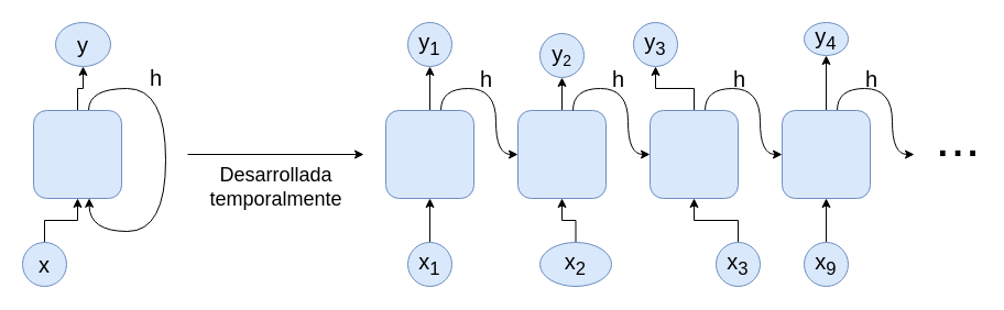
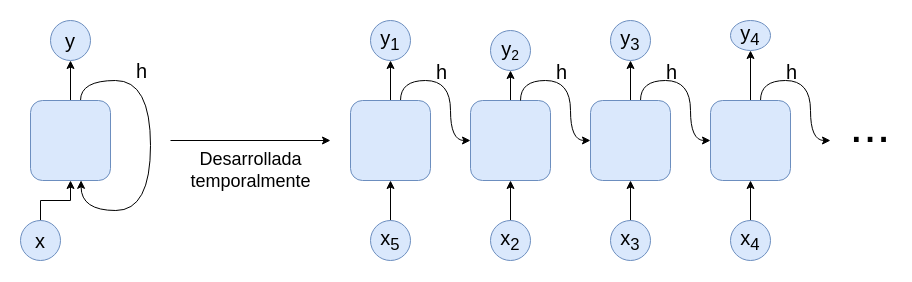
  <mxCell id="0" />
  <mxCell id="1" parent="0" />
  <mxCell id="2" style="edgeStyle=orthogonalEdgeStyle;rounded=0;orthogonalLoop=1;jettySize=auto;html=1;entryX=0.5;entryY=1;entryDx=0;entryDy=0;" edge="1" parent="1" source="5" target="8"><mxGeometry relative="1" as="geometry" /></mxCell>
  <mxCell id="3" style="edgeStyle=orthogonalEdgeStyle;rounded=0;orthogonalLoop=1;jettySize=auto;html=1;entryX=0.632;entryY=0.998;entryDx=0;entryDy=0;curved=1;entryPerimeter=0;" edge="1" parent="1" source="5" target="5"><mxGeometry relative="1" as="geometry"><mxPoint x="70" y="210" as="targetPoint" /><Array as="points"><mxPoint x="80" y="80" /><mxPoint x="150" y="80" /><mxPoint x="150" y="210" /><mxPoint x="81" y="210" /><mxPoint x="81" y="180" /></Array></mxGeometry></mxCell>
  <mxCell id="4" value="&lt;font style=&quot;font-size: 20px&quot;&gt;h&lt;/font&gt;" style="edgeLabel;html=1;align=center;verticalAlign=middle;resizable=0;points=[];labelBackgroundColor=none;" vertex="1" connectable="0" parent="3"><mxGeometry x="-0.322" y="-12" relative="1" as="geometry"><mxPoint x="2" y="-28.33" as="offset" /></mxGeometry></mxCell>
  <mxCell id="5" value="" style="rounded=1;whiteSpace=wrap;html=1;fillColor=#dae8fc;strokeColor=#6c8ebf;" vertex="1" parent="1"><mxGeometry x="30" y="100" width="80" height="80" as="geometry" /></mxCell>
  <mxCell id="6" style="edgeStyle=orthogonalEdgeStyle;rounded=0;orthogonalLoop=1;jettySize=auto;html=1;entryX=0.5;entryY=1;entryDx=0;entryDy=0;" edge="1" parent="1" source="7" target="5"><mxGeometry relative="1" as="geometry" /></mxCell>
  <mxCell id="7" value="&lt;font style=&quot;font-size: 20px&quot;&gt;x&lt;/font&gt;" style="ellipse;whiteSpace=wrap;html=1;fillColor=#dae8fc;strokeColor=#6c8ebf;" vertex="1" parent="1"><mxGeometry x="20" y="220" width="40" height="40" as="geometry" /></mxCell>
- <mxCell id="8" value="&lt;font style=&quot;font-size: 20px&quot;&gt;y&lt;/font&gt;" style="ellipse;whiteSpace=wrap;html=1;fillColor=#dae8fc;strokeColor=#6c8ebf;" vertex="1" parent="1"><mxGeometry x="50" y="20" width="50" height="40" as="geometry" /></mxCell>
+ <mxCell id="8" value="&lt;font style=&quot;font-size: 20px&quot;&gt;y&lt;/font&gt;" style="ellipse;whiteSpace=wrap;html=1;fillColor=#dae8fc;strokeColor=#6c8ebf;" vertex="1" parent="1"><mxGeometry x="50" y="20" width="40" height="40" as="geometry" /></mxCell>
  <mxCell id="9" value="" style="endArrow=classic;html=1;" edge="1" parent="1"><mxGeometry width="50" height="50" relative="1" as="geometry"><mxPoint x="170" y="140" as="sourcePoint" /><mxPoint x="330" y="140" as="targetPoint" /></mxGeometry></mxCell>
  <mxCell id="10" style="edgeStyle=orthogonalEdgeStyle;rounded=0;orthogonalLoop=1;jettySize=auto;html=1;entryX=0.5;entryY=1;entryDx=0;entryDy=0;" edge="1" parent="1" source="12" target="15"><mxGeometry relative="1" as="geometry" /></mxCell>
  <mxCell id="11" style="edgeStyle=orthogonalEdgeStyle;rounded=0;orthogonalLoop=1;jettySize=auto;html=1;curved=1;" edge="1" parent="1" source="12"><mxGeometry relative="1" as="geometry"><mxPoint x="470" y="140" as="targetPoint" /><Array as="points"><mxPoint x="400" y="80" /><mxPoint x="450" y="80" /><mxPoint x="450" y="140" /></Array></mxGeometry></mxCell>
  <mxCell id="12" value="" style="rounded=1;whiteSpace=wrap;html=1;fillColor=#dae8fc;strokeColor=#6c8ebf;" vertex="1" parent="1"><mxGeometry x="350" y="100" width="80" height="80" as="geometry" /></mxCell>
  <mxCell id="13" style="edgeStyle=orthogonalEdgeStyle;rounded=0;orthogonalLoop=1;jettySize=auto;html=1;entryX=0.5;entryY=1;entryDx=0;entryDy=0;" edge="1" parent="1" source="14" target="12"><mxGeometry relative="1" as="geometry" /></mxCell>
- <mxCell id="14" value="&lt;font style=&quot;font-size: 20px&quot;&gt;x&lt;sub&gt;1&lt;/sub&gt;&lt;/font&gt;" style="ellipse;whiteSpace=wrap;html=1;fillColor=#dae8fc;strokeColor=#6c8ebf;" vertex="1" parent="1"><mxGeometry x="370" y="220" width="40" height="40" as="geometry" /></mxCell>
+ <mxCell id="14" value="&lt;font style=&quot;font-size: 20px&quot;&gt;x&lt;sub&gt;5&lt;/sub&gt;&lt;/font&gt;" style="ellipse;whiteSpace=wrap;html=1;fillColor=#dae8fc;strokeColor=#6c8ebf;" vertex="1" parent="1"><mxGeometry x="370" y="220" width="40" height="40" as="geometry" /></mxCell>
  <mxCell id="15" value="&lt;font style=&quot;font-size: 20px&quot;&gt;y&lt;sub&gt;1&lt;/sub&gt;&lt;/font&gt;" style="ellipse;whiteSpace=wrap;html=1;fillColor=#dae8fc;strokeColor=#6c8ebf;" vertex="1" parent="1"><mxGeometry x="370" y="20" width="40" height="40" as="geometry" /></mxCell>
  <mxCell id="16" style="edgeStyle=orthogonalEdgeStyle;rounded=0;orthogonalLoop=1;jettySize=auto;html=1;entryX=0.5;entryY=1;entryDx=0;entryDy=0;" edge="1" parent="1" source="17" target="20"><mxGeometry relative="1" as="geometry" /></mxCell>
  <mxCell id="17" value="" style="rounded=1;whiteSpace=wrap;html=1;fillColor=#dae8fc;strokeColor=#6c8ebf;" vertex="1" parent="1"><mxGeometry x="470" y="100" width="80" height="80" as="geometry" /></mxCell>
  <mxCell id="18" style="edgeStyle=orthogonalEdgeStyle;rounded=0;orthogonalLoop=1;jettySize=auto;html=1;entryX=0.5;entryY=1;entryDx=0;entryDy=0;" edge="1" parent="1" source="19" target="17"><mxGeometry relative="1" as="geometry" /></mxCell>
- <mxCell id="19" value="&lt;font style=&quot;font-size: 20px&quot;&gt;x&lt;sub&gt;2&lt;/sub&gt;&lt;/font&gt;" style="ellipse;whiteSpace=wrap;html=1;fillColor=#dae8fc;strokeColor=#6c8ebf;" vertex="1" parent="1"><mxGeometry x="490" y="220" width="65" height="40" as="geometry" /></mxCell>
+ <mxCell id="19" value="&lt;font style=&quot;font-size: 20px&quot;&gt;x&lt;sub&gt;2&lt;/sub&gt;&lt;/font&gt;" style="ellipse;whiteSpace=wrap;html=1;fillColor=#dae8fc;strokeColor=#6c8ebf;" vertex="1" parent="1"><mxGeometry x="490" y="220" width="40" height="40" as="geometry" /></mxCell>
  <mxCell id="20" value="&lt;font style=&quot;font-size: 20px&quot;&gt;y&lt;/font&gt;&lt;font style=&quot;font-size: 16.667px&quot;&gt;&lt;sub&gt;2&lt;/sub&gt;&lt;/font&gt;" style="ellipse;whiteSpace=wrap;html=1;fillColor=#dae8fc;strokeColor=#6c8ebf;" vertex="1" parent="1"><mxGeometry x="490" y="30" width="40" height="40" as="geometry" /></mxCell>
  <mxCell id="21" style="edgeStyle=orthogonalEdgeStyle;rounded=0;orthogonalLoop=1;jettySize=auto;html=1;curved=1;" edge="1" parent="1"><mxGeometry relative="1" as="geometry"><mxPoint x="589.97" y="139.97" as="targetPoint" /><Array as="points"><mxPoint x="519.97" y="79.97" /><mxPoint x="569.97" y="79.97" /><mxPoint x="569.97" y="139.97" /></Array><mxPoint x="520.004" y="99.97" as="sourcePoint" /></mxGeometry></mxCell>
  <mxCell id="22" style="edgeStyle=orthogonalEdgeStyle;rounded=0;orthogonalLoop=1;jettySize=auto;html=1;entryX=0.5;entryY=1;entryDx=0;entryDy=0;" edge="1" parent="1" source="24" target="27"><mxGeometry relative="1" as="geometry" /></mxCell>
  <mxCell id="23" style="edgeStyle=orthogonalEdgeStyle;rounded=0;orthogonalLoop=1;jettySize=auto;html=1;curved=1;" edge="1" parent="1" source="24"><mxGeometry relative="1" as="geometry"><mxPoint x="710" y="140" as="targetPoint" /><Array as="points"><mxPoint x="640" y="80" /><mxPoint x="690" y="80" /><mxPoint x="690" y="140" /></Array></mxGeometry></mxCell>
  <mxCell id="24" value="" style="rounded=1;whiteSpace=wrap;html=1;fillColor=#dae8fc;strokeColor=#6c8ebf;" vertex="1" parent="1"><mxGeometry x="590" y="100" width="80" height="80" as="geometry" /></mxCell>
  <mxCell id="25" style="edgeStyle=orthogonalEdgeStyle;rounded=0;orthogonalLoop=1;jettySize=auto;html=1;entryX=0.5;entryY=1;entryDx=0;entryDy=0;" edge="1" parent="1" source="26" target="24"><mxGeometry relative="1" as="geometry" /></mxCell>
- <mxCell id="26" value="&lt;font style=&quot;font-size: 20px&quot;&gt;x&lt;sub&gt;3&lt;/sub&gt;&lt;/font&gt;" style="ellipse;whiteSpace=wrap;html=1;fillColor=#dae8fc;strokeColor=#6c8ebf;" vertex="1" parent="1"><mxGeometry x="650" y="220" width="40" height="40" as="geometry" /></mxCell>
- <mxCell id="27" value="&lt;font style=&quot;font-size: 20px&quot;&gt;y&lt;sub&gt;3&lt;/sub&gt;&lt;/font&gt;" style="ellipse;whiteSpace=wrap;html=1;fillColor=#dae8fc;strokeColor=#6c8ebf;" vertex="1" parent="1"><mxGeometry x="575" y="20" width="40" height="40" as="geometry" /></mxCell>
+ <mxCell id="26" value="&lt;font style=&quot;font-size: 20px&quot;&gt;x&lt;sub&gt;3&lt;/sub&gt;&lt;/font&gt;" style="ellipse;whiteSpace=wrap;html=1;fillColor=#dae8fc;strokeColor=#6c8ebf;" vertex="1" parent="1"><mxGeometry x="610" y="220" width="40" height="40" as="geometry" /></mxCell>
+ <mxCell id="27" value="&lt;font style=&quot;font-size: 20px&quot;&gt;y&lt;sub&gt;3&lt;/sub&gt;&lt;/font&gt;" style="ellipse;whiteSpace=wrap;html=1;fillColor=#dae8fc;strokeColor=#6c8ebf;" vertex="1" parent="1"><mxGeometry x="610" y="20" width="40" height="40" as="geometry" /></mxCell>
  <mxCell id="28" style="edgeStyle=orthogonalEdgeStyle;rounded=0;orthogonalLoop=1;jettySize=auto;html=1;entryX=0.5;entryY=1;entryDx=0;entryDy=0;" edge="1" parent="1" source="30" target="33"><mxGeometry relative="1" as="geometry" /></mxCell>
  <mxCell id="29" style="edgeStyle=orthogonalEdgeStyle;rounded=0;orthogonalLoop=1;jettySize=auto;html=1;curved=1;" edge="1" parent="1" source="30"><mxGeometry relative="1" as="geometry"><mxPoint x="830" y="140" as="targetPoint" /><Array as="points"><mxPoint x="760" y="80" /><mxPoint x="810" y="80" /><mxPoint x="810" y="140" /></Array></mxGeometry></mxCell>
  <mxCell id="30" value="" style="rounded=1;whiteSpace=wrap;html=1;fillColor=#dae8fc;strokeColor=#6c8ebf;" vertex="1" parent="1"><mxGeometry x="710" y="100" width="80" height="80" as="geometry" /></mxCell>
  <mxCell id="31" style="edgeStyle=orthogonalEdgeStyle;rounded=0;orthogonalLoop=1;jettySize=auto;html=1;entryX=0.5;entryY=1;entryDx=0;entryDy=0;" edge="1" parent="1" source="32" target="30"><mxGeometry relative="1" as="geometry" /></mxCell>
- <mxCell id="32" value="&lt;font style=&quot;font-size: 20px&quot;&gt;x&lt;sub&gt;9&lt;/sub&gt;&lt;/font&gt;" style="ellipse;whiteSpace=wrap;html=1;fillColor=#dae8fc;strokeColor=#6c8ebf;" vertex="1" parent="1"><mxGeometry x="730" y="220" width="40" height="40" as="geometry" /></mxCell>
+ <mxCell id="32" value="&lt;font style=&quot;font-size: 20px&quot;&gt;x&lt;sub&gt;4&lt;/sub&gt;&lt;/font&gt;" style="ellipse;whiteSpace=wrap;html=1;fillColor=#dae8fc;strokeColor=#6c8ebf;" vertex="1" parent="1"><mxGeometry x="730" y="220" width="40" height="40" as="geometry" /></mxCell>
  <mxCell id="33" value="&lt;font style=&quot;font-size: 20px&quot;&gt;y&lt;sub&gt;4&lt;/sub&gt;&lt;/font&gt;" style="ellipse;whiteSpace=wrap;html=1;fillColor=#dae8fc;strokeColor=#6c8ebf;" vertex="1" parent="1"><mxGeometry x="730" y="20" width="40" height="30" as="geometry" /></mxCell>
  <mxCell id="34" value="&lt;font style=&quot;font-size: 20px&quot;&gt;h&lt;/font&gt;" style="edgeLabel;html=1;align=center;verticalAlign=middle;resizable=0;points=[];labelBackgroundColor=none;" vertex="1" connectable="0" parent="1"><mxGeometry x="440" y="70" as="geometry" /></mxCell>
  <mxCell id="35" value="&lt;font style=&quot;font-size: 20px&quot;&gt;h&lt;/font&gt;" style="edgeLabel;html=1;align=center;verticalAlign=middle;resizable=0;points=[];labelBackgroundColor=none;" vertex="1" connectable="0" parent="1"><mxGeometry x="560" y="70" as="geometry" /></mxCell>
  <mxCell id="36" value="&lt;font style=&quot;font-size: 20px&quot;&gt;h&lt;/font&gt;" style="edgeLabel;html=1;align=center;verticalAlign=middle;resizable=0;points=[];labelBackgroundColor=none;" vertex="1" connectable="0" parent="1"><mxGeometry x="670" y="70" as="geometry" /></mxCell>
  <mxCell id="37" value="&lt;font style=&quot;font-size: 20px&quot;&gt;h&lt;/font&gt;" style="edgeLabel;html=1;align=center;verticalAlign=middle;resizable=0;points=[];labelBackgroundColor=none;" vertex="1" connectable="0" parent="1"><mxGeometry x="790" y="70" as="geometry" /></mxCell>
  <mxCell id="38" value="&lt;font style=&quot;font-size: 18px&quot;&gt;Desarrollada&lt;br&gt;temporalmente&lt;/font&gt;" style="text;html=1;align=center;verticalAlign=middle;resizable=0;points=[];autosize=1;" vertex="1" parent="1"><mxGeometry x="180" y="150" width="140" height="40" as="geometry" /></mxCell>
  <mxCell id="39" value="&lt;font style=&quot;font-size: 49px&quot;&gt;...&lt;/font&gt;" style="text;html=1;strokeColor=none;fillColor=none;align=center;verticalAlign=middle;whiteSpace=wrap;rounded=0;labelBackgroundColor=none;" vertex="1" parent="1"><mxGeometry x="850" y="115" width="40" height="20" as="geometry" /></mxCell>
